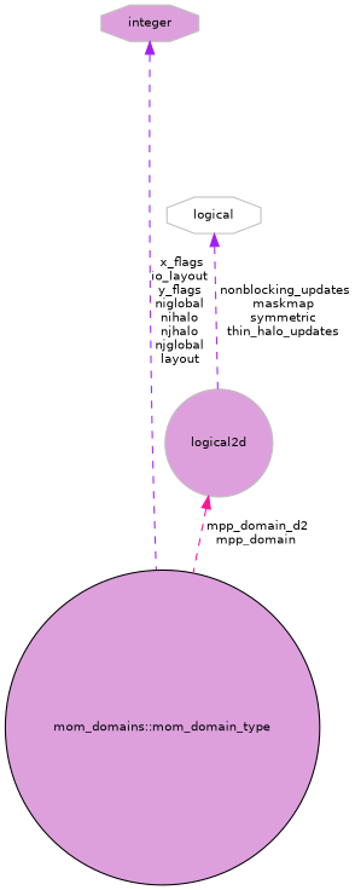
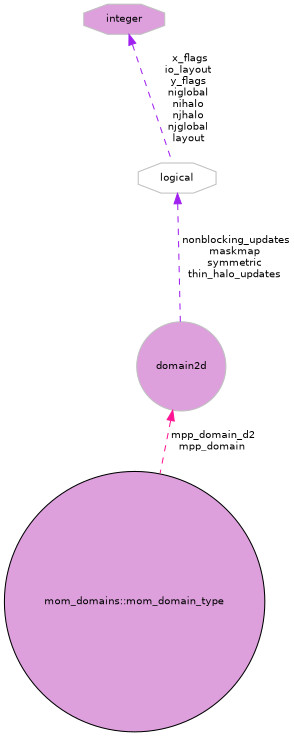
  digraph {
    node [color=grey75 fillcolor=plum fontname=Helvetica fontsize=10 shape=circle style=filled]
    edge [color=purple dir=back fontname=Helvetica fontsize=10 labelfontname=Helvetica labelfontsize=10 style=dashed]
    n1 [color=black fontcolor=black height=0.2 label="mom_domains::mom_domain_type" width=0.4]
    n2 [fillcolor=white height=0.2 label=logical shape=octagon width=0.4]
-   n3 [height=0.2 label=logical2d width=0.4]
+   n3 [height=0.2 label=domain2d width=0.4]
    n4 [height=0.2 label=integer shape=octagon width=0.4]
    n2 -> n3 [label=" nonblocking_updates\nmaskmap\nsymmetric\nthin_halo_updates"]
    n3 -> n1 [color=deeppink label=" mpp_domain_d2\nmpp_domain"]
-   n4 -> n1 [label=" x_flags\nio_layout\ny_flags\nniglobal\nnihalo\nnjhalo\nnjglobal\nlayout"]
+   n4 -> n2 [label=" x_flags\nio_layout\ny_flags\nniglobal\nnihalo\nnjhalo\nnjglobal\nlayout"]
  }
